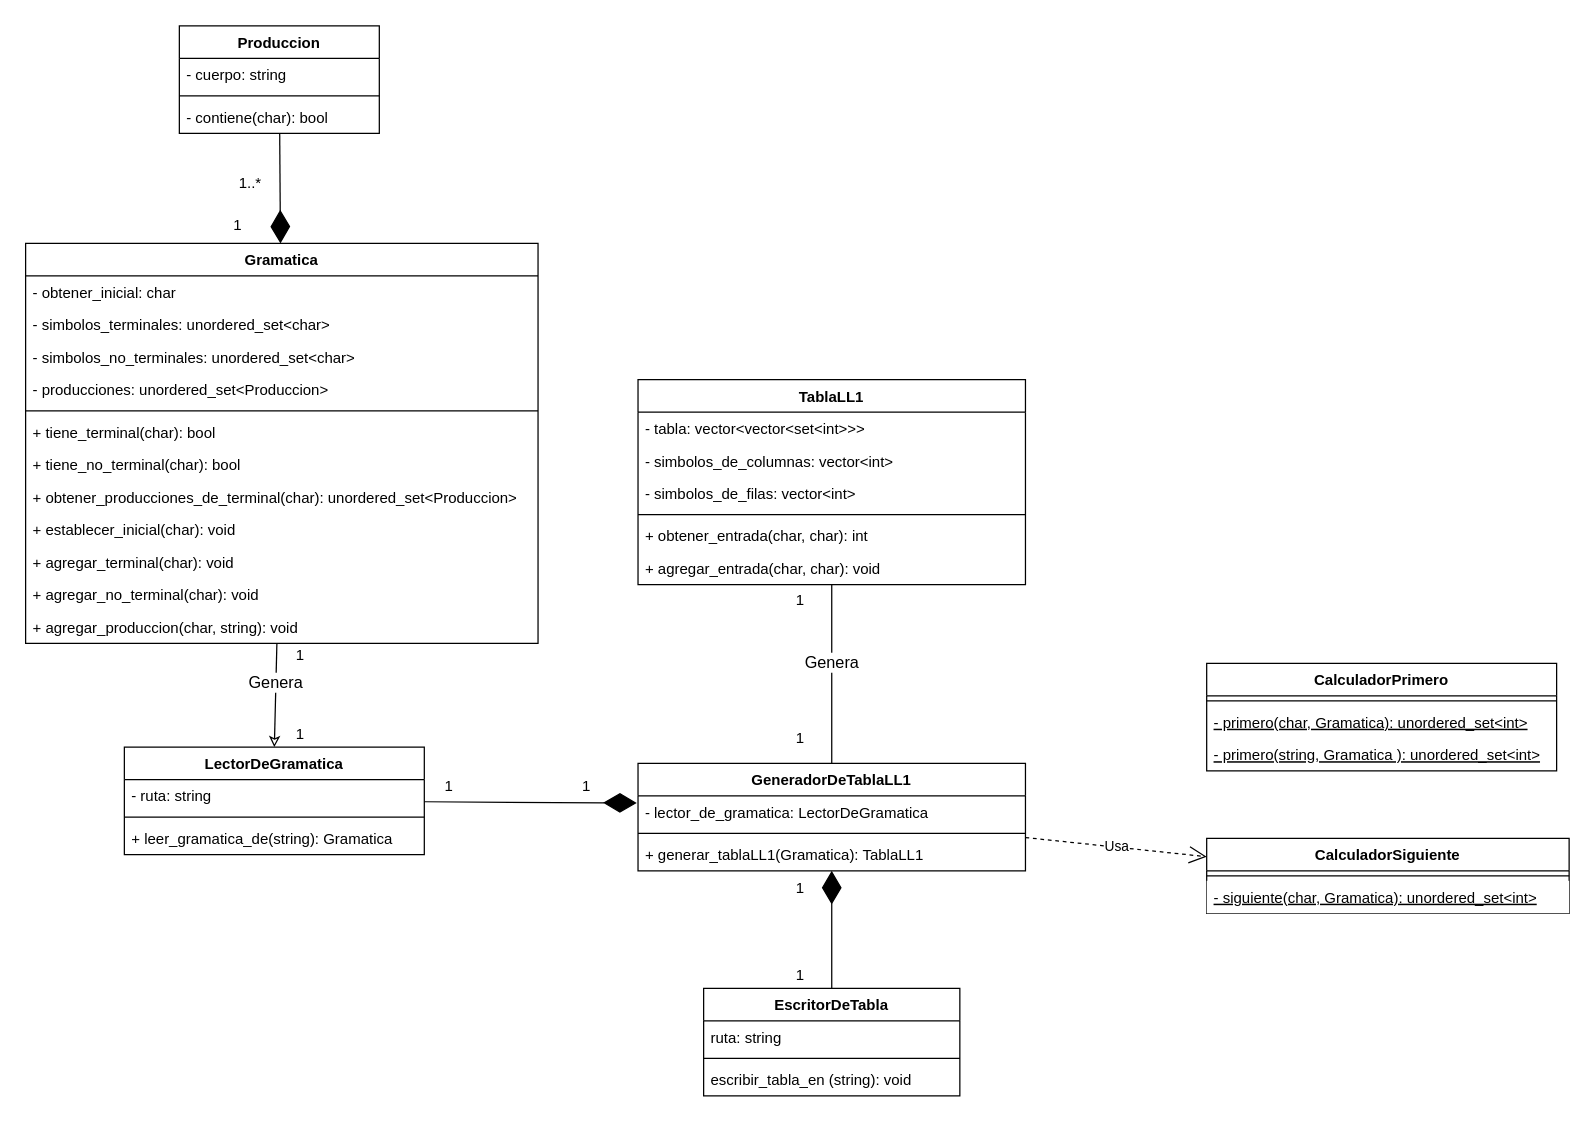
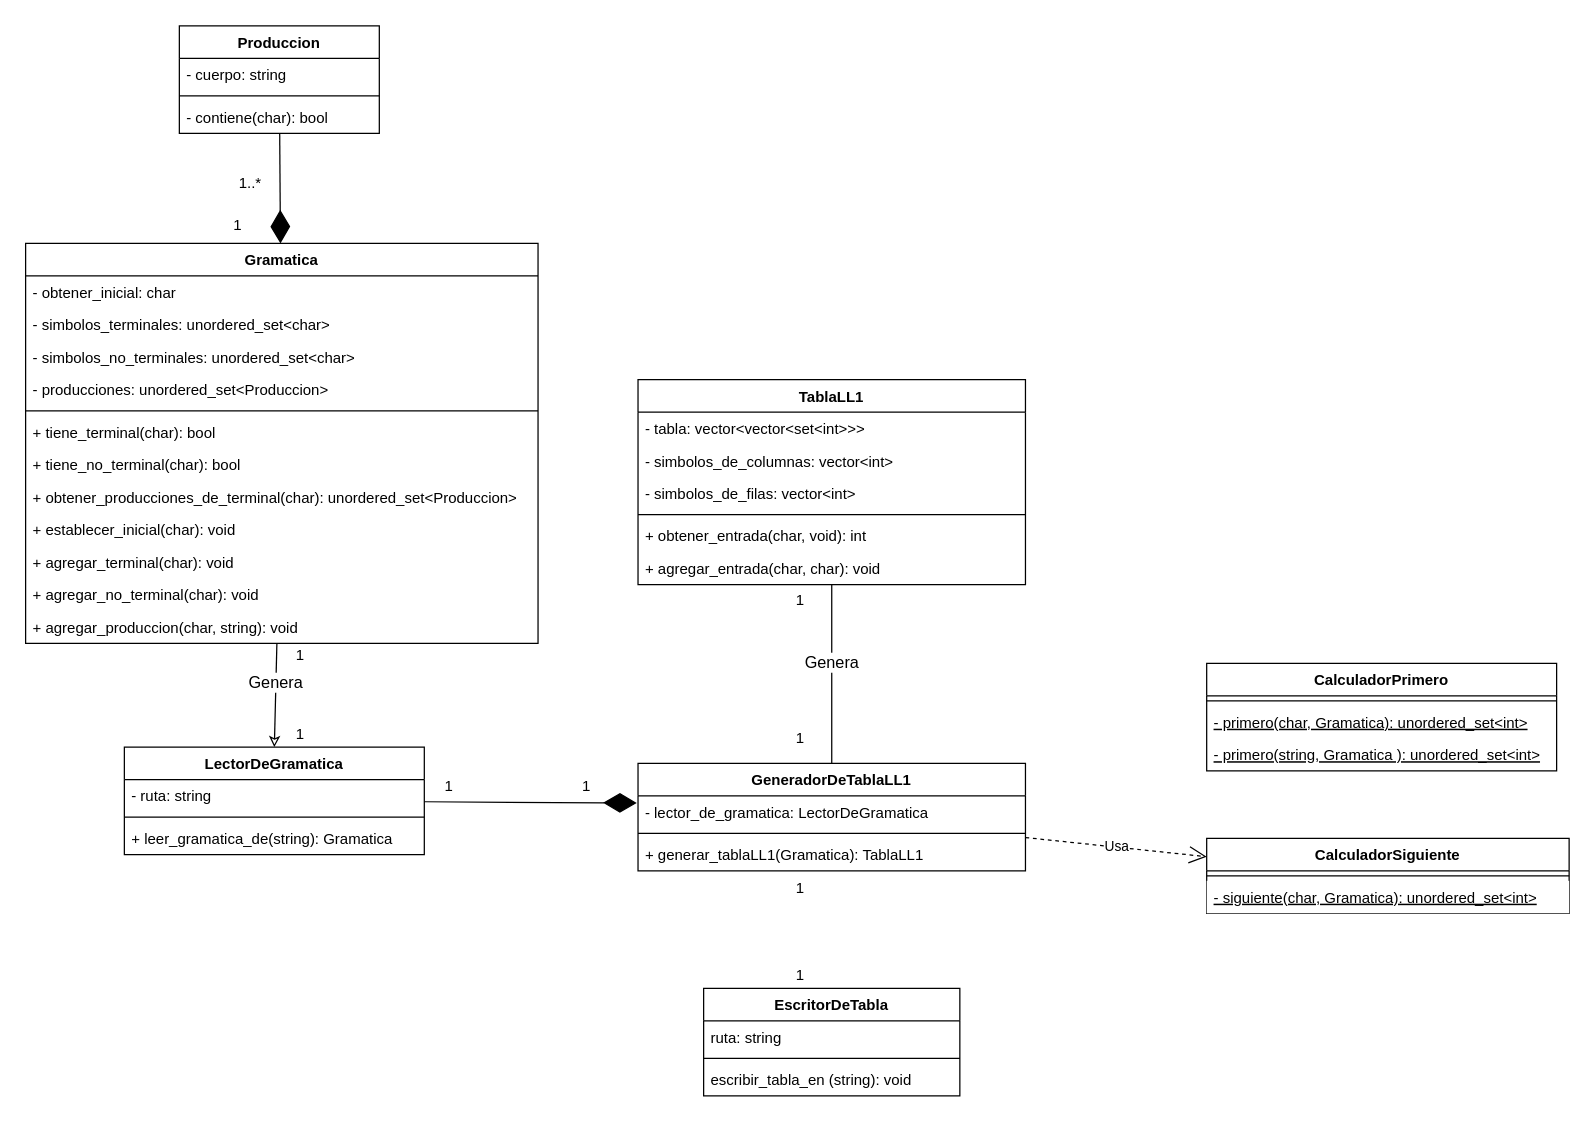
  <mxCell id="0" />
  <mxCell id="1" parent="0" />
  <mxCell id="2" value="Produccion" style="swimlane;fontStyle=1;align=center;verticalAlign=top;childLayout=stackLayout;horizontal=1;startSize=26;horizontalStack=0;resizeParent=1;resizeParentMax=0;resizeLast=0;collapsible=1;marginBottom=0;" vertex="1" parent="1"><mxGeometry x="143" y="20" width="160" height="86" as="geometry" /></mxCell>
  <mxCell id="3" value="- cuerpo: string" style="text;strokeColor=none;fillColor=none;align=left;verticalAlign=top;spacingLeft=4;spacingRight=4;overflow=hidden;rotatable=0;points=[[0,0.5],[1,0.5]];portConstraint=eastwest;" vertex="1" parent="2"><mxGeometry y="26" width="160" height="26" as="geometry" /></mxCell>
  <mxCell id="4" value="" style="line;strokeWidth=1;fillColor=none;align=left;verticalAlign=middle;spacingTop=-1;spacingLeft=3;spacingRight=3;rotatable=0;labelPosition=right;points=[];portConstraint=eastwest;" vertex="1" parent="2"><mxGeometry y="52" width="160" height="8" as="geometry" /></mxCell>
  <mxCell id="5" value="- contiene(char): bool&#10;" style="text;strokeColor=none;fillColor=none;align=left;verticalAlign=top;spacingLeft=4;spacingRight=4;overflow=hidden;rotatable=0;points=[[0,0.5],[1,0.5]];portConstraint=eastwest;fontStyle=0" vertex="1" parent="2"><mxGeometry y="60" width="160" height="26" as="geometry" /></mxCell>
  <mxCell id="6" value="Gramatica" style="swimlane;fontStyle=1;align=center;verticalAlign=top;childLayout=stackLayout;horizontal=1;startSize=26;horizontalStack=0;resizeParent=1;resizeParentMax=0;resizeLast=0;collapsible=1;marginBottom=0;" vertex="1" parent="1"><mxGeometry x="20" y="194" width="410" height="320" as="geometry" /></mxCell>
  <mxCell id="7" value="- obtener_inicial: char" style="text;strokeColor=none;fillColor=none;align=left;verticalAlign=top;spacingLeft=4;spacingRight=4;overflow=hidden;rotatable=0;points=[[0,0.5],[1,0.5]];portConstraint=eastwest;" vertex="1" parent="6"><mxGeometry y="26" width="410" height="26" as="geometry" /></mxCell>
  <mxCell id="8" value="- simbolos_terminales: unordered_set&lt;char&gt;" style="text;strokeColor=none;fillColor=none;align=left;verticalAlign=top;spacingLeft=4;spacingRight=4;overflow=hidden;rotatable=0;points=[[0,0.5],[1,0.5]];portConstraint=eastwest;" vertex="1" parent="6"><mxGeometry y="52" width="410" height="26" as="geometry" /></mxCell>
  <mxCell id="9" value="- simbolos_no_terminales: unordered_set&lt;char&gt;" style="text;strokeColor=none;fillColor=none;align=left;verticalAlign=top;spacingLeft=4;spacingRight=4;overflow=hidden;rotatable=0;points=[[0,0.5],[1,0.5]];portConstraint=eastwest;" vertex="1" parent="6"><mxGeometry y="78" width="410" height="26" as="geometry" /></mxCell>
  <mxCell id="10" value="- producciones: unordered_set&lt;Produccion&gt;" style="text;strokeColor=none;fillColor=none;align=left;verticalAlign=top;spacingLeft=4;spacingRight=4;overflow=hidden;rotatable=0;points=[[0,0.5],[1,0.5]];portConstraint=eastwest;" vertex="1" parent="6"><mxGeometry y="104" width="410" height="26" as="geometry" /></mxCell>
  <mxCell id="11" value="" style="line;strokeWidth=1;fillColor=none;align=left;verticalAlign=middle;spacingTop=-1;spacingLeft=3;spacingRight=3;rotatable=0;labelPosition=right;points=[];portConstraint=eastwest;" vertex="1" parent="6"><mxGeometry y="130" width="410" height="8" as="geometry" /></mxCell>
  <mxCell id="12" value="+ tiene_terminal(char): bool" style="text;strokeColor=none;fillColor=none;align=left;verticalAlign=top;spacingLeft=4;spacingRight=4;overflow=hidden;rotatable=0;points=[[0,0.5],[1,0.5]];portConstraint=eastwest;" vertex="1" parent="6"><mxGeometry y="138" width="410" height="26" as="geometry" /></mxCell>
  <mxCell id="13" value="+ tiene_no_terminal(char): bool" style="text;strokeColor=none;fillColor=none;align=left;verticalAlign=top;spacingLeft=4;spacingRight=4;overflow=hidden;rotatable=0;points=[[0,0.5],[1,0.5]];portConstraint=eastwest;" vertex="1" parent="6"><mxGeometry y="164" width="410" height="26" as="geometry" /></mxCell>
  <mxCell id="14" value="+ obtener_producciones_de_terminal(char): unordered_set&lt;Produccion&gt;" style="text;strokeColor=none;fillColor=none;align=left;verticalAlign=top;spacingLeft=4;spacingRight=4;overflow=hidden;rotatable=0;points=[[0,0.5],[1,0.5]];portConstraint=eastwest;" vertex="1" parent="6"><mxGeometry y="190" width="410" height="26" as="geometry" /></mxCell>
  <mxCell id="15" value="+ establecer_inicial(char): void" style="text;strokeColor=none;fillColor=none;align=left;verticalAlign=top;spacingLeft=4;spacingRight=4;overflow=hidden;rotatable=0;points=[[0,0.5],[1,0.5]];portConstraint=eastwest;" vertex="1" parent="6"><mxGeometry y="216" width="410" height="26" as="geometry" /></mxCell>
  <mxCell id="16" value="+ agregar_terminal(char): void" style="text;strokeColor=none;fillColor=none;align=left;verticalAlign=top;spacingLeft=4;spacingRight=4;overflow=hidden;rotatable=0;points=[[0,0.5],[1,0.5]];portConstraint=eastwest;" vertex="1" parent="6"><mxGeometry y="242" width="410" height="26" as="geometry" /></mxCell>
  <mxCell id="17" value="+ agregar_no_terminal(char): void" style="text;strokeColor=none;fillColor=none;align=left;verticalAlign=top;spacingLeft=4;spacingRight=4;overflow=hidden;rotatable=0;points=[[0,0.5],[1,0.5]];portConstraint=eastwest;" vertex="1" parent="6"><mxGeometry y="268" width="410" height="26" as="geometry" /></mxCell>
  <mxCell id="18" value="+ agregar_produccion(char, string): void" style="text;strokeColor=none;fillColor=none;align=left;verticalAlign=top;spacingLeft=4;spacingRight=4;overflow=hidden;rotatable=0;points=[[0,0.5],[1,0.5]];portConstraint=eastwest;" vertex="1" parent="6"><mxGeometry y="294" width="410" height="26" as="geometry" /></mxCell>
  <mxCell id="19" value="TablaLL1" style="swimlane;fontStyle=1;align=center;verticalAlign=top;childLayout=stackLayout;horizontal=1;startSize=26;horizontalStack=0;resizeParent=1;resizeParentMax=0;resizeLast=0;collapsible=1;marginBottom=0;" vertex="1" parent="1"><mxGeometry x="510" y="303" width="310" height="164" as="geometry" /></mxCell>
  <mxCell id="20" value="- tabla: vector&lt;vector&lt;set&lt;int&gt;&gt;&gt;" style="text;strokeColor=none;fillColor=none;align=left;verticalAlign=top;spacingLeft=4;spacingRight=4;overflow=hidden;rotatable=0;points=[[0,0.5],[1,0.5]];portConstraint=eastwest;" vertex="1" parent="19"><mxGeometry y="26" width="310" height="26" as="geometry" /></mxCell>
  <mxCell id="21" value="- simbolos_de_columnas: vector&lt;int&gt;" style="text;strokeColor=none;fillColor=none;align=left;verticalAlign=top;spacingLeft=4;spacingRight=4;overflow=hidden;rotatable=0;points=[[0,0.5],[1,0.5]];portConstraint=eastwest;" vertex="1" parent="19"><mxGeometry y="52" width="310" height="26" as="geometry" /></mxCell>
  <mxCell id="22" value="- simbolos_de_filas: vector&lt;int&gt;" style="text;strokeColor=none;fillColor=none;align=left;verticalAlign=top;spacingLeft=4;spacingRight=4;overflow=hidden;rotatable=0;points=[[0,0.5],[1,0.5]];portConstraint=eastwest;" vertex="1" parent="19"><mxGeometry y="78" width="310" height="26" as="geometry" /></mxCell>
  <mxCell id="23" value="" style="line;strokeWidth=1;fillColor=none;align=left;verticalAlign=middle;spacingTop=-1;spacingLeft=3;spacingRight=3;rotatable=0;labelPosition=right;points=[];portConstraint=eastwest;" vertex="1" parent="19"><mxGeometry y="104" width="310" height="8" as="geometry" /></mxCell>
- <mxCell id="24" value="+ obtener_entrada(char, char): int&#10;" style="text;strokeColor=none;fillColor=none;align=left;verticalAlign=top;spacingLeft=4;spacingRight=4;overflow=hidden;rotatable=0;points=[[0,0.5],[1,0.5]];portConstraint=eastwest;" vertex="1" parent="19"><mxGeometry y="112" width="310" height="26" as="geometry" /></mxCell>
+ <mxCell id="24" value="+ obtener_entrada(char, void): int&#10;" style="text;strokeColor=none;fillColor=none;align=left;verticalAlign=top;spacingLeft=4;spacingRight=4;overflow=hidden;rotatable=0;points=[[0,0.5],[1,0.5]];portConstraint=eastwest;" vertex="1" parent="19"><mxGeometry y="112" width="310" height="26" as="geometry" /></mxCell>
  <mxCell id="25" value="+ agregar_entrada(char, char): void&#10;" style="text;strokeColor=none;fillColor=none;align=left;verticalAlign=top;spacingLeft=4;spacingRight=4;overflow=hidden;rotatable=0;points=[[0,0.5],[1,0.5]];portConstraint=eastwest;" vertex="1" parent="19"><mxGeometry y="138" width="310" height="26" as="geometry" /></mxCell>
  <mxCell id="26" value="GeneradorDeTablaLL1" style="swimlane;fontStyle=1;align=center;verticalAlign=top;childLayout=stackLayout;horizontal=1;startSize=26;horizontalStack=0;resizeParent=1;resizeParentMax=0;resizeLast=0;collapsible=1;marginBottom=0;" vertex="1" parent="1"><mxGeometry x="510" y="610" width="310" height="86" as="geometry" /></mxCell>
  <mxCell id="27" value="- lector_de_gramatica: LectorDeGramatica" style="text;strokeColor=none;fillColor=none;align=left;verticalAlign=top;spacingLeft=4;spacingRight=4;overflow=hidden;rotatable=0;points=[[0,0.5],[1,0.5]];portConstraint=eastwest;" vertex="1" parent="26"><mxGeometry y="26" width="310" height="26" as="geometry" /></mxCell>
  <mxCell id="28" value="" style="line;strokeWidth=1;fillColor=none;align=left;verticalAlign=middle;spacingTop=-1;spacingLeft=3;spacingRight=3;rotatable=0;labelPosition=right;points=[];portConstraint=eastwest;" vertex="1" parent="26"><mxGeometry y="52" width="310" height="8" as="geometry" /></mxCell>
  <mxCell id="29" value="+ generar_tablaLL1(Gramatica): TablaLL1&#10;" style="text;strokeColor=none;fillColor=none;align=left;verticalAlign=top;spacingLeft=4;spacingRight=4;overflow=hidden;rotatable=0;points=[[0,0.5],[1,0.5]];portConstraint=eastwest;fontStyle=0" vertex="1" parent="26"><mxGeometry y="60" width="310" height="26" as="geometry" /></mxCell>
  <mxCell id="30" value="" style="endArrow=diamondThin;endFill=1;endSize=24;html=1;" edge="1" parent="1" source="2" target="6"><mxGeometry width="160" relative="1" as="geometry"><mxPoint x="230" y="150" as="sourcePoint" /><mxPoint x="390" y="150" as="targetPoint" /></mxGeometry></mxCell>
  <mxCell id="31" value="&lt;font style=&quot;font-size: 13px&quot;&gt;Genera&lt;/font&gt;" style="html=1;verticalAlign=bottom;endArrow=none;endFill=0;" edge="1" parent="1" source="19" target="26"><mxGeometry x="0.021" width="80" relative="1" as="geometry"><mxPoint x="820" y="805" as="sourcePoint" /><mxPoint x="900" y="805" as="targetPoint" /><mxPoint as="offset" /></mxGeometry></mxCell>
  <mxCell id="32" value="1" style="text;html=1;strokeColor=none;fillColor=none;align=center;verticalAlign=middle;whiteSpace=wrap;rounded=0;" vertex="1" parent="1"><mxGeometry x="170" y="170" width="40" height="20" as="geometry" /></mxCell>
  <mxCell id="33" value="1..*" style="text;html=1;strokeColor=none;fillColor=none;align=center;verticalAlign=middle;whiteSpace=wrap;rounded=0;" vertex="1" parent="1"><mxGeometry x="180" y="136" width="40" height="20" as="geometry" /></mxCell>
  <mxCell id="34" value="1" style="text;html=1;strokeColor=none;fillColor=none;align=center;verticalAlign=middle;whiteSpace=wrap;rounded=0;" vertex="1" parent="1"><mxGeometry x="620" y="580" width="40" height="20" as="geometry" /></mxCell>
  <mxCell id="35" value="1" style="text;html=1;strokeColor=none;fillColor=none;align=center;verticalAlign=middle;whiteSpace=wrap;rounded=0;" vertex="1" parent="1"><mxGeometry x="620" y="470" width="40" height="20" as="geometry" /></mxCell>
  <mxCell id="36" value="CalculadorPrimero" style="swimlane;fontStyle=1;align=center;verticalAlign=top;childLayout=stackLayout;horizontal=1;startSize=26;horizontalStack=0;resizeParent=1;resizeParentMax=0;resizeLast=0;collapsible=1;marginBottom=0;" vertex="1" parent="1"><mxGeometry x="965" y="530" width="280" height="86" as="geometry" /></mxCell>
  <mxCell id="37" value="" style="line;strokeWidth=1;fillColor=none;align=left;verticalAlign=middle;spacingTop=-1;spacingLeft=3;spacingRight=3;rotatable=0;labelPosition=right;points=[];portConstraint=eastwest;" vertex="1" parent="36"><mxGeometry y="26" width="280" height="8" as="geometry" /></mxCell>
  <mxCell id="38" value="- primero(char, Gramatica): unordered_set&lt;int&gt;&#10;" style="text;strokeColor=none;fillColor=none;align=left;verticalAlign=top;spacingLeft=4;spacingRight=4;overflow=hidden;rotatable=0;points=[[0,0.5],[1,0.5]];portConstraint=eastwest;fontStyle=4" vertex="1" parent="36"><mxGeometry y="34" width="280" height="26" as="geometry" /></mxCell>
  <mxCell id="39" value="- primero(string, Gramatica ): unordered_set&lt;int&gt;&#10;" style="text;strokeColor=none;fillColor=none;align=left;verticalAlign=top;spacingLeft=4;spacingRight=4;overflow=hidden;rotatable=0;points=[[0,0.5],[1,0.5]];portConstraint=eastwest;fontStyle=4" vertex="1" parent="36"><mxGeometry y="60" width="280" height="26" as="geometry" /></mxCell>
  <mxCell id="40" value="CalculadorSiguiente" style="swimlane;fontStyle=1;align=center;verticalAlign=top;childLayout=stackLayout;horizontal=1;startSize=26;horizontalStack=0;resizeParent=1;resizeParentMax=0;resizeLast=0;collapsible=1;marginBottom=0;" vertex="1" parent="1"><mxGeometry x="965" y="670" width="290" height="60" as="geometry" /></mxCell>
  <mxCell id="41" value="" style="line;strokeWidth=1;fillColor=none;align=left;verticalAlign=middle;spacingTop=-1;spacingLeft=3;spacingRight=3;rotatable=0;labelPosition=right;points=[];portConstraint=eastwest;" vertex="1" parent="40"><mxGeometry y="26" width="290" height="8" as="geometry" /></mxCell>
  <mxCell id="42" value="- siguiente(char, Gramatica): unordered_set&lt;int&gt;&#10;" style="text;strokeColor=none;align=left;verticalAlign=top;spacingLeft=4;spacingRight=4;overflow=hidden;rotatable=0;points=[[0,0.5],[1,0.5]];portConstraint=eastwest;fontStyle=4;fillColor=#ffffff;" vertex="1" parent="40"><mxGeometry y="34" width="290" height="26" as="geometry" /></mxCell>
  <mxCell id="43" value="Usa" style="endArrow=open;endSize=12;dashed=1;html=1;" edge="1" parent="1" source="26" target="40"><mxGeometry width="160" relative="1" as="geometry"><mxPoint x="890" y="730" as="sourcePoint" /><mxPoint x="730" y="720" as="targetPoint" /></mxGeometry></mxCell>
  <mxCell id="44" value="EscritorDeTabla" style="swimlane;fontStyle=1;align=center;verticalAlign=top;childLayout=stackLayout;horizontal=1;startSize=26;horizontalStack=0;resizeParent=1;resizeParentMax=0;resizeLast=0;collapsible=1;marginBottom=0;" vertex="1" parent="1"><mxGeometry x="562.5" y="790" width="205" height="86" as="geometry" /></mxCell>
  <mxCell id="45" value="ruta: string" style="text;strokeColor=none;fillColor=none;align=left;verticalAlign=top;spacingLeft=4;spacingRight=4;overflow=hidden;rotatable=0;points=[[0,0.5],[1,0.5]];portConstraint=eastwest;" vertex="1" parent="44"><mxGeometry y="26" width="205" height="26" as="geometry" /></mxCell>
  <mxCell id="46" value="" style="line;strokeWidth=1;fillColor=none;align=left;verticalAlign=middle;spacingTop=-1;spacingLeft=3;spacingRight=3;rotatable=0;labelPosition=right;points=[];portConstraint=eastwest;" vertex="1" parent="44"><mxGeometry y="52" width="205" height="8" as="geometry" /></mxCell>
  <mxCell id="47" value="escribir_tabla_en (string): void" style="text;strokeColor=none;fillColor=none;align=left;verticalAlign=top;spacingLeft=4;spacingRight=4;overflow=hidden;rotatable=0;points=[[0,0.5],[1,0.5]];portConstraint=eastwest;" vertex="1" parent="44"><mxGeometry y="60" width="205" height="26" as="geometry" /></mxCell>
  <mxCell id="48" value="LectorDeGramatica" style="swimlane;fontStyle=1;align=center;verticalAlign=top;childLayout=stackLayout;horizontal=1;startSize=26;horizontalStack=0;resizeParent=1;resizeParentMax=0;resizeLast=0;collapsible=1;marginBottom=0;" vertex="1" parent="1"><mxGeometry x="99" y="597" width="240" height="86" as="geometry" /></mxCell>
  <mxCell id="49" value="- ruta: string" style="text;strokeColor=none;fillColor=none;align=left;verticalAlign=top;spacingLeft=4;spacingRight=4;overflow=hidden;rotatable=0;points=[[0,0.5],[1,0.5]];portConstraint=eastwest;" vertex="1" parent="48"><mxGeometry y="26" width="240" height="26" as="geometry" /></mxCell>
  <mxCell id="50" value="" style="line;strokeWidth=1;fillColor=none;align=left;verticalAlign=middle;spacingTop=-1;spacingLeft=3;spacingRight=3;rotatable=0;labelPosition=right;points=[];portConstraint=eastwest;" vertex="1" parent="48"><mxGeometry y="52" width="240" height="8" as="geometry" /></mxCell>
  <mxCell id="51" value="+ leer_gramatica_de(string): Gramatica" style="text;strokeColor=none;fillColor=none;align=left;verticalAlign=top;spacingLeft=4;spacingRight=4;overflow=hidden;rotatable=0;points=[[0,0.5],[1,0.5]];portConstraint=eastwest;" vertex="1" parent="48"><mxGeometry y="60" width="240" height="26" as="geometry" /></mxCell>
  <mxCell id="52" value="" style="endArrow=diamondThin;endFill=1;endSize=24;html=1;" edge="1" parent="1" source="48"><mxGeometry width="160" relative="1" as="geometry"><mxPoint x="719.864" y="385" as="sourcePoint" /><mxPoint x="509" y="641.758" as="targetPoint" /></mxGeometry></mxCell>
  <mxCell id="53" value="1" style="text;html=1;strokeColor=none;fillColor=none;align=center;verticalAlign=middle;whiteSpace=wrap;rounded=0;" vertex="1" parent="1"><mxGeometry x="339" y="619" width="40" height="20" as="geometry" /></mxCell>
  <mxCell id="54" value="1" style="text;html=1;strokeColor=none;fillColor=none;align=center;verticalAlign=middle;whiteSpace=wrap;rounded=0;" vertex="1" parent="1"><mxGeometry x="449" y="619" width="40" height="20" as="geometry" /></mxCell>
  <mxCell id="55" value="&lt;font style=&quot;font-size: 13px&quot;&gt;Genera&lt;/font&gt;" style="html=1;verticalAlign=bottom;endArrow=classic;endFill=0;entryX=0.5;entryY=0;entryDx=0;entryDy=0;" edge="1" parent="1" source="6" target="48"><mxGeometry x="0.021" width="80" relative="1" as="geometry"><mxPoint x="390" y="516" as="sourcePoint" /><mxPoint x="390" y="659" as="targetPoint" /><mxPoint as="offset" /></mxGeometry></mxCell>
- <mxCell id="56" value="" style="endArrow=diamondThin;endFill=1;endSize=24;html=1;" edge="1" parent="1" source="44" target="26"><mxGeometry width="160" relative="1" as="geometry"><mxPoint x="450" y="762" as="sourcePoint" /><mxPoint x="562.5" y="762.758" as="targetPoint" /></mxGeometry></mxCell>
  <mxCell id="57" value="1" style="text;html=1;strokeColor=none;fillColor=none;align=center;verticalAlign=middle;whiteSpace=wrap;rounded=0;" vertex="1" parent="1"><mxGeometry x="620" y="700" width="40" height="20" as="geometry" /></mxCell>
  <mxCell id="58" value="1" style="text;html=1;strokeColor=none;fillColor=none;align=center;verticalAlign=middle;whiteSpace=wrap;rounded=0;" vertex="1" parent="1"><mxGeometry x="620" y="770" width="40" height="20" as="geometry" /></mxCell>
  <mxCell id="59" value="1" style="text;html=1;strokeColor=none;fillColor=none;align=center;verticalAlign=middle;whiteSpace=wrap;rounded=0;" vertex="1" parent="1"><mxGeometry x="220" y="514" width="40" height="20" as="geometry" /></mxCell>
  <mxCell id="60" value="1" style="text;html=1;strokeColor=none;fillColor=none;align=center;verticalAlign=middle;whiteSpace=wrap;rounded=0;" vertex="1" parent="1"><mxGeometry x="220" y="577" width="40" height="20" as="geometry" /></mxCell>
